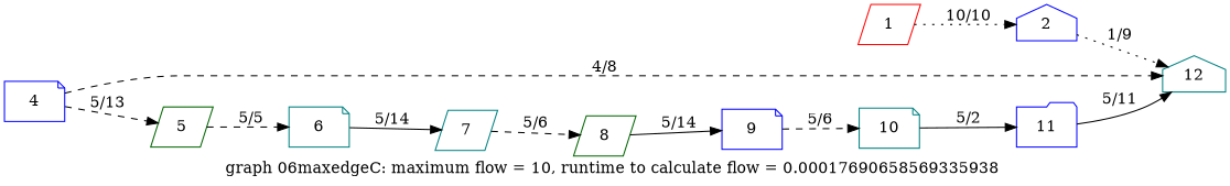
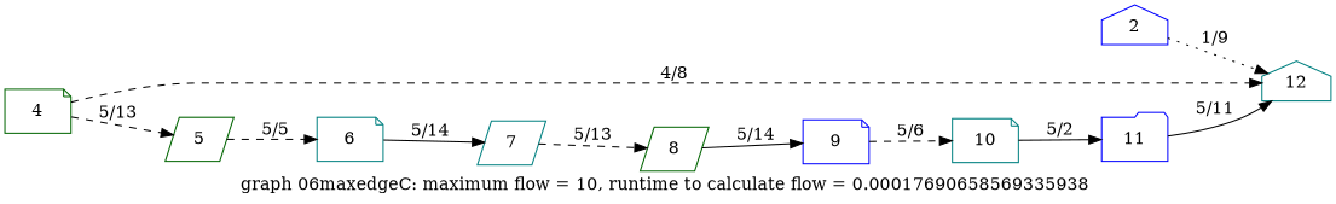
  digraph {
    label="graph 06maxedgeC: maximum flow = 10, runtime to calculate flow = 0.00017690658569335938 "
    rankdir=LR
    node [color=blue shape=parallelogram]
    edge [style=dashed]
-   1 [color=red]
    2 [shape=house]
    12 [color=teal shape=house]
-   4 [shape=note]
+   4 [color=darkgreen shape=note]
    5 [color=darkgreen]
    6 [color=teal shape=note]
    7 [color=teal]
    8 [color=darkgreen]
    9 [shape=note]
    10 [color=teal shape=note]
    11 [shape=folder]
-   1 -> 2 [label=" 10/10 " style=dotted]
    2 -> 12 [label=" 1/9 " style=dotted]
    4 -> 12 [label=" 4/8 "]
    4 -> 5 [label=" 5/13 "]
    5 -> 6 [label=" 5/5 "]
    6 -> 7 [label=" 5/14 " style=solid]
-   7 -> 8 [label=" 5/6 "]
+   7 -> 8 [label=" 5/13 "]
    8 -> 9 [label=" 5/14 " style=solid]
    9 -> 10 [label=" 5/6 "]
    10 -> 11 [label=" 5/2 " style=solid]
    11 -> 12 [label=" 5/11 " style=solid]
  }
